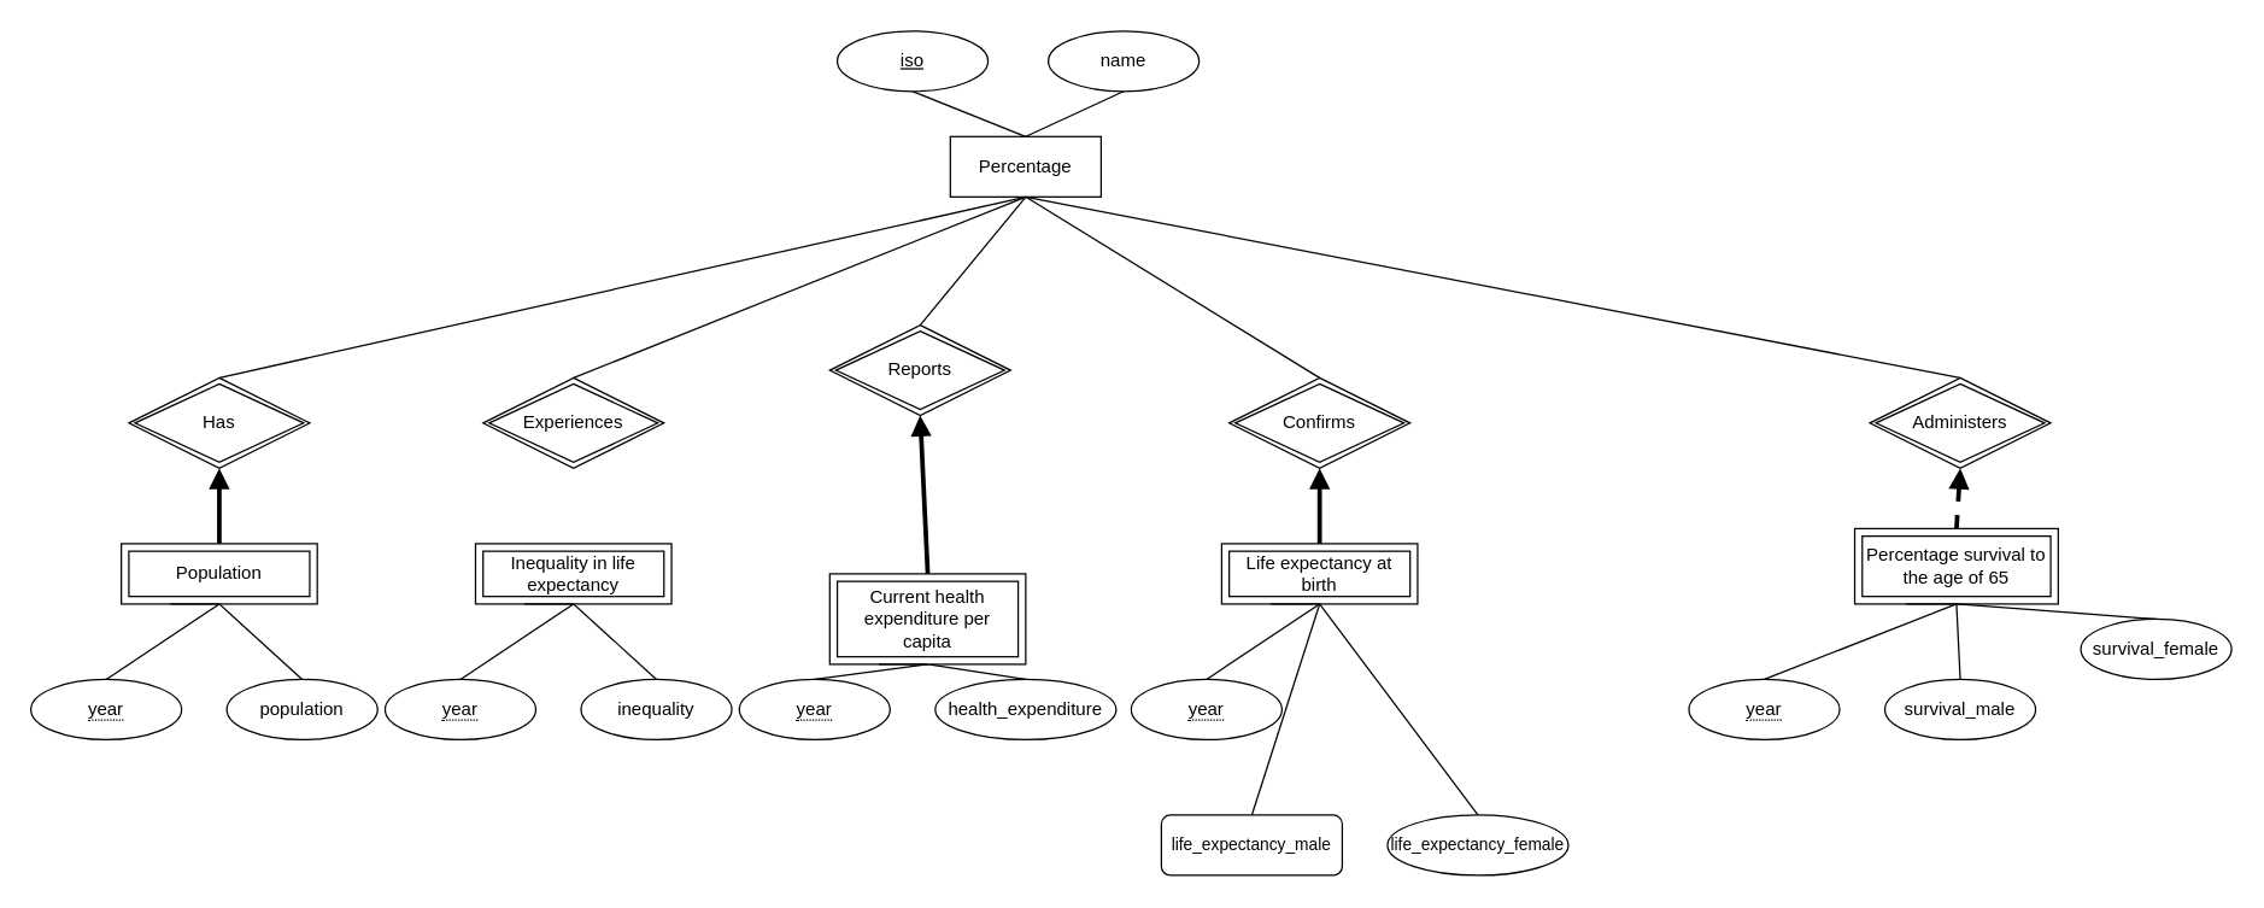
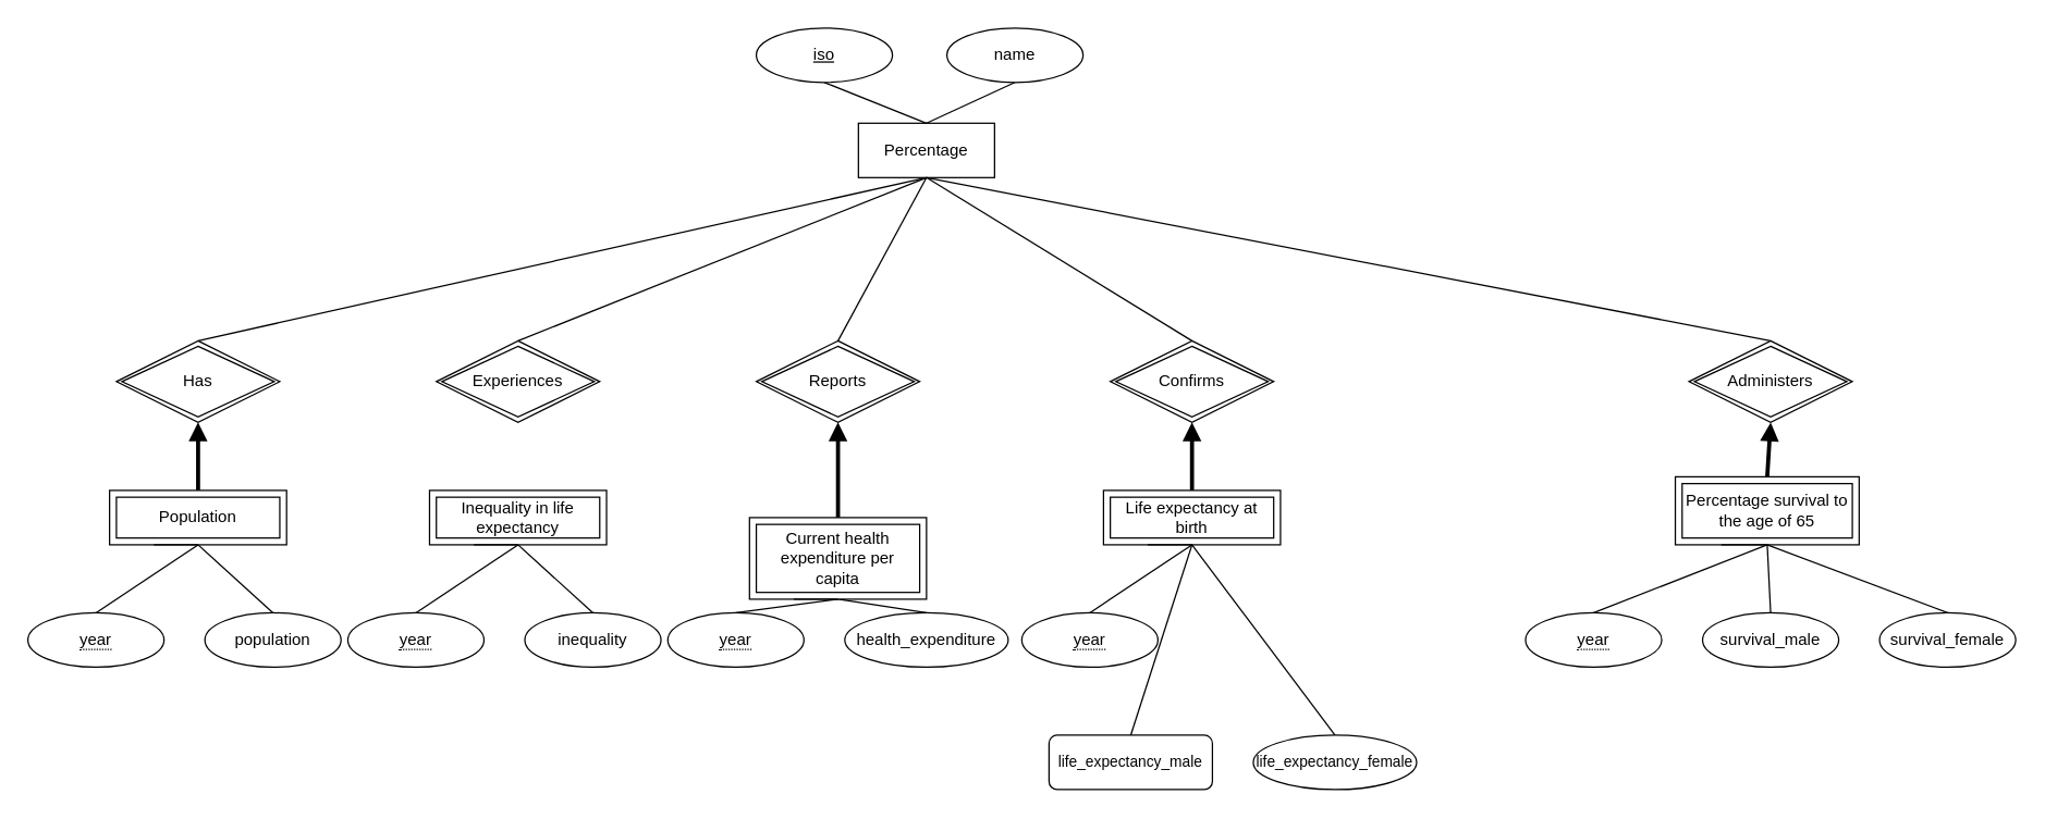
  <mxCell id="0" />
  <mxCell id="1" parent="0" />
  <mxCell id="2" style="rounded=0;orthogonalLoop=1;jettySize=auto;html=1;exitX=0.5;exitY=0;exitDx=0;exitDy=0;entryX=0.5;entryY=1;entryDx=0;entryDy=0;endArrow=none;endFill=0;" edge="1" parent="1" source="3" target="6"><mxGeometry relative="1" as="geometry" /></mxCell>
  <mxCell id="3" value="Percentage" style="whiteSpace=wrap;html=1;align=center;" vertex="1" parent="1"><mxGeometry x="630" y="90" width="100" height="40" as="geometry" /></mxCell>
  <mxCell id="4" style="rounded=0;orthogonalLoop=1;jettySize=auto;html=1;exitX=0.5;exitY=1;exitDx=0;exitDy=0;entryX=0.5;entryY=0;entryDx=0;entryDy=0;endArrow=none;endFill=0;" edge="1" parent="1" source="5" target="3"><mxGeometry relative="1" as="geometry" /></mxCell>
  <mxCell id="5" value="iso" style="ellipse;whiteSpace=wrap;html=1;align=center;fontStyle=4;" vertex="1" parent="1"><mxGeometry x="555" y="20" width="100" height="40" as="geometry" /></mxCell>
  <mxCell id="6" value="name" style="ellipse;whiteSpace=wrap;html=1;align=center;" vertex="1" parent="1"><mxGeometry x="695" y="20" width="100" height="40" as="geometry" /></mxCell>
  <mxCell id="7" style="rounded=0;orthogonalLoop=1;jettySize=auto;html=1;entryX=0.5;entryY=0;entryDx=0;entryDy=0;endArrow=none;endFill=0;exitX=0.5;exitY=1;exitDx=0;exitDy=0;" edge="1" parent="1" source="10" target="11"><mxGeometry relative="1" as="geometry"><mxPoint x="140" y="400" as="sourcePoint" /></mxGeometry></mxCell>
  <mxCell id="8" style="rounded=0;orthogonalLoop=1;jettySize=auto;html=1;exitX=0.5;exitY=1;exitDx=0;exitDy=0;entryX=0.5;entryY=0;entryDx=0;entryDy=0;endArrow=none;endFill=0;" edge="1" parent="1" source="10" target="12"><mxGeometry relative="1" as="geometry" /></mxCell>
  <mxCell id="9" style="edgeStyle=none;rounded=0;orthogonalLoop=1;jettySize=auto;html=1;exitX=0.5;exitY=0;exitDx=0;exitDy=0;entryX=0.5;entryY=1;entryDx=0;entryDy=0;labelBackgroundColor=default;strokeColor=default;fontFamily=Helvetica;fontSize=11;fontColor=default;endArrow=block;endFill=1;fontStyle=0;strokeWidth=3;" edge="1" parent="1" source="10" target="14"><mxGeometry relative="1" as="geometry" /></mxCell>
  <mxCell id="10" value="Population" style="shape=ext;margin=3;double=1;whiteSpace=wrap;html=1;align=center;" vertex="1" parent="1"><mxGeometry x="80" y="360" width="130" height="40" as="geometry" /></mxCell>
  <mxCell id="11" value="&lt;span style=&quot;border-bottom: 1px dotted&quot;&gt;year&lt;br&gt;&lt;/span&gt;" style="ellipse;whiteSpace=wrap;html=1;align=center;" vertex="1" parent="1"><mxGeometry x="20" y="450" width="100" height="40" as="geometry" /></mxCell>
  <mxCell id="12" value="population" style="ellipse;whiteSpace=wrap;html=1;align=center;" vertex="1" parent="1"><mxGeometry x="150" y="450" width="100" height="40" as="geometry" /></mxCell>
  <mxCell id="13" style="edgeStyle=none;shape=connector;rounded=0;orthogonalLoop=1;jettySize=auto;html=1;exitX=0.5;exitY=0;exitDx=0;exitDy=0;entryX=0.5;entryY=1;entryDx=0;entryDy=0;labelBackgroundColor=default;strokeColor=default;fontFamily=Helvetica;fontSize=11;fontColor=default;endArrow=none;endFill=0;" edge="1" parent="1" source="14" target="3"><mxGeometry relative="1" as="geometry" /></mxCell>
  <mxCell id="14" value="Has" style="shape=rhombus;double=1;perimeter=rhombusPerimeter;whiteSpace=wrap;html=1;align=center;" vertex="1" parent="1"><mxGeometry x="85" y="250" width="120" height="60" as="geometry" /></mxCell>
  <mxCell id="15" style="edgeStyle=none;shape=connector;rounded=0;orthogonalLoop=1;jettySize=auto;html=1;exitX=0.25;exitY=1;exitDx=0;exitDy=0;entryX=0.5;entryY=1;entryDx=0;entryDy=0;labelBackgroundColor=default;strokeColor=default;fontFamily=Helvetica;fontSize=11;fontColor=default;endArrow=none;endFill=0;" edge="1" parent="1" source="10" target="10"><mxGeometry relative="1" as="geometry" /></mxCell>
  <mxCell id="16" style="rounded=0;orthogonalLoop=1;jettySize=auto;html=1;entryX=0.5;entryY=0;entryDx=0;entryDy=0;endArrow=none;endFill=0;exitX=0.5;exitY=1;exitDx=0;exitDy=0;" edge="1" parent="1" source="18" target="19"><mxGeometry relative="1" as="geometry"><mxPoint x="375" y="400" as="sourcePoint" /></mxGeometry></mxCell>
  <mxCell id="17" style="rounded=0;orthogonalLoop=1;jettySize=auto;html=1;exitX=0.5;exitY=1;exitDx=0;exitDy=0;entryX=0.5;entryY=0;entryDx=0;entryDy=0;endArrow=none;endFill=0;" edge="1" parent="1" source="18" target="20"><mxGeometry relative="1" as="geometry" /></mxCell>
  <mxCell id="18" value="Inequality in life expectancy" style="shape=ext;margin=3;double=1;whiteSpace=wrap;html=1;align=center;" vertex="1" parent="1"><mxGeometry x="315" y="360" width="130" height="40" as="geometry" /></mxCell>
  <mxCell id="19" value="&lt;span style=&quot;border-bottom: 1px dotted&quot;&gt;year&lt;br&gt;&lt;/span&gt;" style="ellipse;whiteSpace=wrap;html=1;align=center;" vertex="1" parent="1"><mxGeometry x="255" y="450" width="100" height="40" as="geometry" /></mxCell>
  <mxCell id="20" value="inequality" style="ellipse;whiteSpace=wrap;html=1;align=center;" vertex="1" parent="1"><mxGeometry x="385" y="450" width="100" height="40" as="geometry" /></mxCell>
  <mxCell id="21" style="edgeStyle=none;shape=connector;rounded=0;orthogonalLoop=1;jettySize=auto;html=1;exitX=0.5;exitY=0;exitDx=0;exitDy=0;entryX=0.5;entryY=1;entryDx=0;entryDy=0;labelBackgroundColor=default;strokeColor=default;fontFamily=Helvetica;fontSize=11;fontColor=default;endArrow=none;endFill=0;" edge="1" parent="1" source="22" target="3"><mxGeometry relative="1" as="geometry" /></mxCell>
  <mxCell id="22" value="Experiences" style="shape=rhombus;double=1;perimeter=rhombusPerimeter;whiteSpace=wrap;html=1;align=center;" vertex="1" parent="1"><mxGeometry x="320" y="250" width="120" height="60" as="geometry" /></mxCell>
  <mxCell id="23" style="edgeStyle=none;shape=connector;rounded=0;orthogonalLoop=1;jettySize=auto;html=1;exitX=0.25;exitY=1;exitDx=0;exitDy=0;entryX=0.5;entryY=1;entryDx=0;entryDy=0;labelBackgroundColor=default;strokeColor=default;fontFamily=Helvetica;fontSize=11;fontColor=default;endArrow=none;endFill=0;" edge="1" parent="1" source="18" target="18"><mxGeometry relative="1" as="geometry" /></mxCell>
  <mxCell id="24" style="rounded=0;orthogonalLoop=1;jettySize=auto;html=1;entryX=0.5;entryY=0;entryDx=0;entryDy=0;endArrow=none;endFill=0;exitX=0.5;exitY=1;exitDx=0;exitDy=0;" edge="1" parent="1" source="27" target="28"><mxGeometry relative="1" as="geometry"><mxPoint x="610" y="400" as="sourcePoint" /></mxGeometry></mxCell>
  <mxCell id="25" style="rounded=0;orthogonalLoop=1;jettySize=auto;html=1;exitX=0.5;exitY=1;exitDx=0;exitDy=0;entryX=0.5;entryY=0;entryDx=0;entryDy=0;endArrow=none;endFill=0;" edge="1" parent="1" source="27" target="29"><mxGeometry relative="1" as="geometry" /></mxCell>
  <mxCell id="26" style="edgeStyle=none;rounded=0;orthogonalLoop=1;jettySize=auto;html=1;exitX=0.5;exitY=0;exitDx=0;exitDy=0;entryX=0.5;entryY=1;entryDx=0;entryDy=0;labelBackgroundColor=default;strokeColor=default;fontFamily=Helvetica;fontSize=11;fontColor=default;endArrow=block;endFill=1;fontStyle=0;strokeWidth=3;" edge="1" parent="1" source="27" target="31"><mxGeometry relative="1" as="geometry" /></mxCell>
  <mxCell id="27" value="Current health expenditure per capita" style="shape=ext;margin=3;double=1;whiteSpace=wrap;html=1;align=center;" vertex="1" parent="1"><mxGeometry x="550" y="380" width="130" height="60" as="geometry" /></mxCell>
  <mxCell id="28" value="&lt;span style=&quot;border-bottom: 1px dotted&quot;&gt;year&lt;br&gt;&lt;/span&gt;" style="ellipse;whiteSpace=wrap;html=1;align=center;" vertex="1" parent="1"><mxGeometry x="490" y="450" width="100" height="40" as="geometry" /></mxCell>
  <mxCell id="29" value="health_expenditure" style="ellipse;whiteSpace=wrap;html=1;align=center;" vertex="1" parent="1"><mxGeometry x="620" y="450" width="120" height="40" as="geometry" /></mxCell>
  <mxCell id="30" style="edgeStyle=none;shape=connector;rounded=0;orthogonalLoop=1;jettySize=auto;html=1;exitX=0.5;exitY=0;exitDx=0;exitDy=0;entryX=0.5;entryY=1;entryDx=0;entryDy=0;labelBackgroundColor=default;strokeColor=default;fontFamily=Helvetica;fontSize=11;fontColor=default;endArrow=none;endFill=0;" edge="1" parent="1" source="31" target="3"><mxGeometry relative="1" as="geometry" /></mxCell>
- <mxCell id="31" value="Reports" style="shape=rhombus;double=1;perimeter=rhombusPerimeter;whiteSpace=wrap;html=1;align=center;" vertex="1" parent="1"><mxGeometry x="550" y="215" width="120" height="60" as="geometry" /></mxCell>
+ <mxCell id="31" value="Reports" style="shape=rhombus;double=1;perimeter=rhombusPerimeter;whiteSpace=wrap;html=1;align=center;" vertex="1" parent="1"><mxGeometry x="555" y="250" width="120" height="60" as="geometry" /></mxCell>
  <mxCell id="32" style="edgeStyle=none;shape=connector;rounded=0;orthogonalLoop=1;jettySize=auto;html=1;exitX=0.25;exitY=1;exitDx=0;exitDy=0;entryX=0.5;entryY=1;entryDx=0;entryDy=0;labelBackgroundColor=default;strokeColor=default;fontFamily=Helvetica;fontSize=11;fontColor=default;endArrow=none;endFill=0;" edge="1" parent="1" source="27" target="27"><mxGeometry relative="1" as="geometry" /></mxCell>
  <mxCell id="33" style="rounded=0;orthogonalLoop=1;jettySize=auto;html=1;entryX=0.5;entryY=0;entryDx=0;entryDy=0;endArrow=none;endFill=0;exitX=0.5;exitY=1;exitDx=0;exitDy=0;" edge="1" parent="1" source="35" target="36"><mxGeometry relative="1" as="geometry"><mxPoint x="870" y="400" as="sourcePoint" /></mxGeometry></mxCell>
  <mxCell id="34" style="edgeStyle=none;rounded=0;orthogonalLoop=1;jettySize=auto;html=1;exitX=0.5;exitY=0;exitDx=0;exitDy=0;entryX=0.5;entryY=1;entryDx=0;entryDy=0;labelBackgroundColor=default;strokeColor=default;fontFamily=Helvetica;fontSize=11;fontColor=default;endArrow=block;endFill=1;fontStyle=0;strokeWidth=3;" edge="1" parent="1" source="35" target="38"><mxGeometry relative="1" as="geometry" /></mxCell>
  <mxCell id="35" value="Life expectancy at birth" style="shape=ext;margin=3;double=1;whiteSpace=wrap;html=1;align=center;" vertex="1" parent="1"><mxGeometry x="810" y="360" width="130" height="40" as="geometry" /></mxCell>
  <mxCell id="36" value="&lt;span style=&quot;border-bottom: 1px dotted&quot;&gt;year&lt;br&gt;&lt;/span&gt;" style="ellipse;whiteSpace=wrap;html=1;align=center;" vertex="1" parent="1"><mxGeometry x="750" y="450" width="100" height="40" as="geometry" /></mxCell>
  <mxCell id="37" style="edgeStyle=none;shape=connector;rounded=0;orthogonalLoop=1;jettySize=auto;html=1;exitX=0.5;exitY=0;exitDx=0;exitDy=0;labelBackgroundColor=default;strokeColor=default;fontFamily=Helvetica;fontSize=11;fontColor=default;endArrow=none;endFill=0;" edge="1" parent="1" source="38"><mxGeometry relative="1" as="geometry"><mxPoint x="680" y="130" as="targetPoint" /></mxGeometry></mxCell>
  <mxCell id="38" value="Confirms" style="shape=rhombus;double=1;perimeter=rhombusPerimeter;whiteSpace=wrap;html=1;align=center;" vertex="1" parent="1"><mxGeometry x="815" y="250" width="120" height="60" as="geometry" /></mxCell>
  <mxCell id="39" style="edgeStyle=none;shape=connector;rounded=0;orthogonalLoop=1;jettySize=auto;html=1;exitX=0.25;exitY=1;exitDx=0;exitDy=0;entryX=0.5;entryY=1;entryDx=0;entryDy=0;labelBackgroundColor=default;strokeColor=default;fontFamily=Helvetica;fontSize=11;fontColor=default;endArrow=none;endFill=0;" edge="1" parent="1" source="35" target="35"><mxGeometry relative="1" as="geometry" /></mxCell>
  <mxCell id="40" style="edgeStyle=none;shape=connector;rounded=0;orthogonalLoop=1;jettySize=auto;html=1;exitX=0.5;exitY=0;exitDx=0;exitDy=0;entryX=0.5;entryY=1;entryDx=0;entryDy=0;labelBackgroundColor=default;strokeColor=default;fontFamily=Helvetica;fontSize=11;fontColor=default;endArrow=none;endFill=0;" edge="1" parent="1" source="41" target="35"><mxGeometry relative="1" as="geometry" /></mxCell>
  <mxCell id="41" value="life_expectancy_male" style="whiteSpace=wrap;html=1;align=center;fontFamily=Helvetica;fontSize=11;fontColor=default;rounded=1;" vertex="1" parent="1"><mxGeometry x="770" y="540" width="120" height="40" as="geometry" /></mxCell>
  <mxCell id="42" style="edgeStyle=none;shape=connector;rounded=0;orthogonalLoop=1;jettySize=auto;html=1;exitX=0.5;exitY=0;exitDx=0;exitDy=0;labelBackgroundColor=default;strokeColor=default;fontFamily=Helvetica;fontSize=11;fontColor=default;endArrow=none;endFill=0;entryX=0.5;entryY=1;entryDx=0;entryDy=0;" edge="1" parent="1" source="43" target="35"><mxGeometry relative="1" as="geometry"><mxPoint x="880" y="400" as="targetPoint" /></mxGeometry></mxCell>
  <mxCell id="43" value="life_expectancy_female" style="ellipse;whiteSpace=wrap;html=1;align=center;fontFamily=Helvetica;fontSize=11;fontColor=default;" vertex="1" parent="1"><mxGeometry x="920" y="540" width="120" height="40" as="geometry" /></mxCell>
  <mxCell id="44" style="rounded=0;orthogonalLoop=1;jettySize=auto;html=1;entryX=0.5;entryY=0;entryDx=0;entryDy=0;endArrow=none;endFill=0;exitX=0.5;exitY=1;exitDx=0;exitDy=0;" edge="1" parent="1" source="47" target="48"><mxGeometry relative="1" as="geometry"><mxPoint x="1240" y="400" as="sourcePoint" /></mxGeometry></mxCell>
  <mxCell id="45" style="rounded=0;orthogonalLoop=1;jettySize=auto;html=1;exitX=0.5;exitY=1;exitDx=0;exitDy=0;entryX=0.5;entryY=0;entryDx=0;entryDy=0;endArrow=none;endFill=0;" edge="1" parent="1" source="47" target="49"><mxGeometry relative="1" as="geometry" /></mxCell>
- <mxCell id="46" style="edgeStyle=none;rounded=0;orthogonalLoop=1;jettySize=auto;html=1;exitX=0.5;exitY=0;exitDx=0;exitDy=0;entryX=0.5;entryY=1;entryDx=0;entryDy=0;labelBackgroundColor=default;strokeColor=default;fontFamily=Helvetica;fontSize=11;fontColor=default;endArrow=block;endFill=1;fontStyle=0;strokeWidth=3;dashed=1;" edge="1" parent="1" source="47" target="51"><mxGeometry relative="1" as="geometry" /></mxCell>
+ <mxCell id="46" style="edgeStyle=none;rounded=0;orthogonalLoop=1;jettySize=auto;html=1;exitX=0.5;exitY=0;exitDx=0;exitDy=0;entryX=0.5;entryY=1;entryDx=0;entryDy=0;labelBackgroundColor=default;strokeColor=default;fontFamily=Helvetica;fontSize=11;fontColor=default;endArrow=block;endFill=1;fontStyle=0;strokeWidth=3;" edge="1" parent="1" source="47" target="51"><mxGeometry relative="1" as="geometry" /></mxCell>
  <mxCell id="47" value="Percentage survival to the age of 65" style="shape=ext;margin=3;double=1;whiteSpace=wrap;html=1;align=center;" vertex="1" parent="1"><mxGeometry x="1230" y="350" width="135" height="50" as="geometry" /></mxCell>
  <mxCell id="48" value="&lt;span style=&quot;border-bottom: 1px dotted&quot;&gt;year&lt;br&gt;&lt;/span&gt;" style="ellipse;whiteSpace=wrap;html=1;align=center;" vertex="1" parent="1"><mxGeometry x="1120" y="450" width="100" height="40" as="geometry" /></mxCell>
  <mxCell id="49" value="survival_male" style="ellipse;whiteSpace=wrap;html=1;align=center;" vertex="1" parent="1"><mxGeometry x="1250" y="450" width="100" height="40" as="geometry" /></mxCell>
  <mxCell id="50" style="edgeStyle=none;shape=connector;rounded=0;orthogonalLoop=1;jettySize=auto;html=1;exitX=0.5;exitY=0;exitDx=0;exitDy=0;entryX=0.5;entryY=1;entryDx=0;entryDy=0;labelBackgroundColor=default;strokeColor=default;fontFamily=Helvetica;fontSize=11;fontColor=default;endArrow=none;endFill=0;" edge="1" parent="1" source="51" target="3"><mxGeometry relative="1" as="geometry" /></mxCell>
  <mxCell id="51" value="Administers" style="shape=rhombus;double=1;perimeter=rhombusPerimeter;whiteSpace=wrap;html=1;align=center;" vertex="1" parent="1"><mxGeometry x="1240" y="250" width="120" height="60" as="geometry" /></mxCell>
  <mxCell id="52" style="edgeStyle=none;shape=connector;rounded=0;orthogonalLoop=1;jettySize=auto;html=1;exitX=0.25;exitY=1;exitDx=0;exitDy=0;entryX=0.5;entryY=1;entryDx=0;entryDy=0;labelBackgroundColor=default;strokeColor=default;fontFamily=Helvetica;fontSize=11;fontColor=default;endArrow=none;endFill=0;" edge="1" parent="1" source="47" target="47"><mxGeometry relative="1" as="geometry" /></mxCell>
  <mxCell id="53" style="edgeStyle=none;shape=connector;rounded=0;orthogonalLoop=1;jettySize=auto;html=1;exitX=0.5;exitY=0;exitDx=0;exitDy=0;labelBackgroundColor=default;strokeColor=default;fontFamily=Helvetica;fontSize=11;fontColor=default;endArrow=none;endFill=0;entryX=0.5;entryY=1;entryDx=0;entryDy=0;" edge="1" parent="1" source="54" target="47"><mxGeometry relative="1" as="geometry"><mxPoint x="1300" y="400" as="targetPoint" /></mxGeometry></mxCell>
- <mxCell id="54" value="survival_female" style="ellipse;whiteSpace=wrap;html=1;align=center;" vertex="1" parent="1"><mxGeometry x="1380" y="410" width="100" height="40" as="geometry" /></mxCell>
+ <mxCell id="54" value="survival_female" style="ellipse;whiteSpace=wrap;html=1;align=center;" vertex="1" parent="1"><mxGeometry x="1380" y="450" width="100" height="40" as="geometry" /></mxCell>
